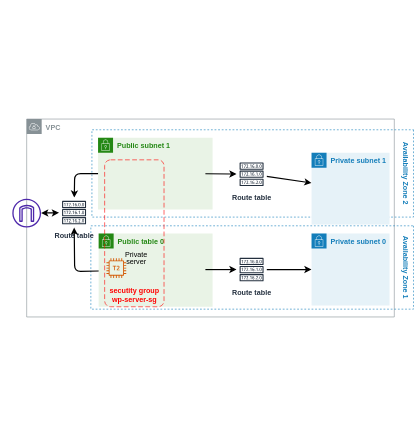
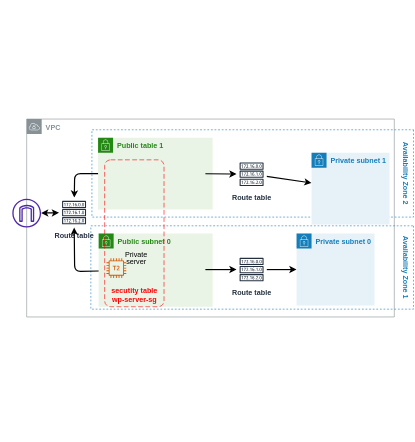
  <mxCell id="0" />
  <mxCell id="1" parent="0" />
- <mxCell id="2" value="Public subnet 1" style="points=[[0,0],[0.25,0],[0.5,0],[0.75,0],[1,0],[1,0.25],[1,0.5],[1,0.75],[1,1],[0.75,1],[0.5,1],[0.25,1],[0,1],[0,0.75],[0,0.5],[0,0.25]];outlineConnect=0;gradientColor=none;html=1;whiteSpace=wrap;fontSize=12;fontStyle=1;container=1;pointerEvents=0;collapsible=0;recursiveResize=0;shape=mxgraph.aws4.group;grIcon=mxgraph.aws4.group_security_group;grStroke=0;strokeColor=#248814;fillColor=#E9F3E6;verticalAlign=top;align=left;spacingLeft=30;fontColor=#248814;dashed=0;" parent="1" vertex="1"><mxGeometry x="163" y="229" width="191" height="120" as="geometry" /></mxCell>
+ <mxCell id="2" value="Public table 1" style="points=[[0,0],[0.25,0],[0.5,0],[0.75,0],[1,0],[1,0.25],[1,0.5],[1,0.75],[1,1],[0.75,1],[0.5,1],[0.25,1],[0,1],[0,0.75],[0,0.5],[0,0.25]];outlineConnect=0;gradientColor=none;html=1;whiteSpace=wrap;fontSize=12;fontStyle=1;container=1;pointerEvents=0;collapsible=0;recursiveResize=0;shape=mxgraph.aws4.group;grIcon=mxgraph.aws4.group_security_group;grStroke=0;strokeColor=#248814;fillColor=#E9F3E6;verticalAlign=top;align=left;spacingLeft=30;fontColor=#248814;dashed=0;" parent="1" vertex="1"><mxGeometry x="163" y="229" width="191" height="120" as="geometry" /></mxCell>
  <mxCell id="3" value="VPC" style="sketch=0;outlineConnect=0;gradientColor=none;html=1;whiteSpace=wrap;fontSize=12;fontStyle=1;shape=mxgraph.aws4.group;grIcon=mxgraph.aws4.group_vpc;strokeColor=#879196;fillColor=none;verticalAlign=top;align=left;spacingLeft=30;fontColor=#879196;dashed=0;" parent="1" vertex="1"><mxGeometry x="44" y="198" width="613" height="330" as="geometry" /></mxCell>
  <mxCell id="4" value="Availability Zone 2" style="fillColor=none;strokeColor=#147EBA;dashed=1;verticalAlign=top;fontStyle=1;fontColor=#147EBA;rotation=90;" parent="1" vertex="1"><mxGeometry x="348.07" y="20.56" width="145.63" height="536.25" as="geometry" /></mxCell>
  <mxCell id="5" value="Availability Zone 1" style="fillColor=none;strokeColor=#147EBA;dashed=1;verticalAlign=top;fontStyle=1;fontColor=#147EBA;rotation=90;" parent="1" vertex="1"><mxGeometry x="350.5" y="176.5" width="139" height="538" as="geometry" /></mxCell>
- <mxCell id="6" value="Public table 0" style="points=[[0,0],[0.25,0],[0.5,0],[0.75,0],[1,0],[1,0.25],[1,0.5],[1,0.75],[1,1],[0.75,1],[0.5,1],[0.25,1],[0,1],[0,0.75],[0,0.5],[0,0.25]];outlineConnect=0;gradientColor=none;html=1;whiteSpace=wrap;fontSize=12;fontStyle=1;container=1;pointerEvents=0;collapsible=0;recursiveResize=0;shape=mxgraph.aws4.group;grIcon=mxgraph.aws4.group_security_group;grStroke=0;strokeColor=#248814;fillColor=#E9F3E6;verticalAlign=top;align=left;spacingLeft=30;fontColor=#248814;dashed=0;" parent="1" vertex="1"><mxGeometry x="164" y="389" width="190" height="122" as="geometry" /></mxCell>
+ <mxCell id="6" value="Public subnet 0" style="points=[[0,0],[0.25,0],[0.5,0],[0.75,0],[1,0],[1,0.25],[1,0.5],[1,0.75],[1,1],[0.75,1],[0.5,1],[0.25,1],[0,1],[0,0.75],[0,0.5],[0,0.25]];outlineConnect=0;gradientColor=none;html=1;whiteSpace=wrap;fontSize=12;fontStyle=1;container=1;pointerEvents=0;collapsible=0;recursiveResize=0;shape=mxgraph.aws4.group;grIcon=mxgraph.aws4.group_security_group;grStroke=0;strokeColor=#248814;fillColor=#E9F3E6;verticalAlign=top;align=left;spacingLeft=30;fontColor=#248814;dashed=0;" parent="1" vertex="1"><mxGeometry x="164" y="389" width="190" height="122" as="geometry" /></mxCell>
  <mxCell id="7" value="" style="rounded=1;arcSize=10;dashed=1;strokeColor=#ff0000;fillColor=none;gradientColor=none;dashPattern=8 4;strokeWidth=1;fontStyle=1" parent="6" vertex="1"><mxGeometry x="10" y="-123" width="99" height="245" as="geometry" /></mxCell>
  <mxCell id="8" value="" style="sketch=0;outlineConnect=0;fontColor=#232F3E;gradientColor=none;fillColor=#D45B07;strokeColor=none;dashed=0;verticalLabelPosition=bottom;verticalAlign=top;align=center;html=1;fontSize=12;fontStyle=1;aspect=fixed;pointerEvents=1;shape=mxgraph.aws4.t2_instance;" parent="6" vertex="1"><mxGeometry x="13" y="41" width="33" height="33" as="geometry" /></mxCell>
- <mxCell id="9" value="secutity group &lt;br&gt;wp-server-sg" style="text;html=1;strokeColor=none;fillColor=none;align=center;verticalAlign=middle;whiteSpace=wrap;rounded=0;fontStyle=1;fontColor=#FF0000;" parent="6" vertex="1"><mxGeometry x="4.5" y="87" width="110" height="30" as="geometry" /></mxCell>
+ <mxCell id="9" value="secutity table &lt;br&gt;wp-server-sg" style="text;html=1;strokeColor=none;fillColor=none;align=center;verticalAlign=middle;whiteSpace=wrap;rounded=0;fontStyle=1;fontColor=#FF0000;" parent="6" vertex="1"><mxGeometry x="4.5" y="87" width="110" height="30" as="geometry" /></mxCell>
  <mxCell id="10" value="&lt;p style=&quot;line-height: 90%;&quot;&gt;&lt;span style=&quot;font-weight: normal;&quot;&gt;Private&lt;br&gt;server&lt;/span&gt;&lt;/p&gt;" style="text;html=1;strokeColor=none;fillColor=none;align=center;verticalAlign=middle;whiteSpace=wrap;rounded=0;fontStyle=1;fontColor=#000000;" vertex="1" parent="6"><mxGeometry x="33" y="26" width="60" height="30" as="geometry" /></mxCell>
  <mxCell id="11" value="" style="sketch=0;outlineConnect=0;fontColor=#232F3E;gradientColor=none;fillColor=#4D27AA;strokeColor=none;dashed=0;verticalLabelPosition=bottom;verticalAlign=top;align=center;html=1;fontSize=12;fontStyle=1;aspect=fixed;pointerEvents=1;shape=mxgraph.aws4.internet_gateway;" parent="1" vertex="1"><mxGeometry x="20" y="331" width="48" height="48" as="geometry" /></mxCell>
  <mxCell id="12" style="edgeStyle=none;html=1;strokeWidth=2;fontStyle=1;strokeColor=#000000;" parent="1" source="2" target="21" edge="1"><mxGeometry relative="1" as="geometry"><Array as="points"><mxPoint x="124" y="289" /></Array></mxGeometry></mxCell>
  <mxCell id="13" style="edgeStyle=none;html=1;strokeWidth=2;fontStyle=1;strokeColor=#000000;startArrow=classic;startFill=1;endArrow=none;endFill=0;" parent="1" source="14" target="20" edge="1"><mxGeometry relative="1" as="geometry" /></mxCell>
- <mxCell id="14" value="Private subnet 0" style="points=[[0,0],[0.25,0],[0.5,0],[0.75,0],[1,0],[1,0.25],[1,0.5],[1,0.75],[1,1],[0.75,1],[0.5,1],[0.25,1],[0,1],[0,0.75],[0,0.5],[0,0.25]];outlineConnect=0;gradientColor=none;html=1;whiteSpace=wrap;fontSize=12;fontStyle=1;container=1;pointerEvents=0;collapsible=0;recursiveResize=0;shape=mxgraph.aws4.group;grIcon=mxgraph.aws4.group_security_group;grStroke=0;strokeColor=#147EBA;fillColor=#E6F2F8;verticalAlign=top;align=left;spacingLeft=30;fontColor=#147EBA;dashed=0;" parent="1" vertex="1"><mxGeometry x="519" y="389" width="130" height="120" as="geometry" /></mxCell>
+ <mxCell id="14" value="Private subnet 0" style="points=[[0,0],[0.25,0],[0.5,0],[0.75,0],[1,0],[1,0.25],[1,0.5],[1,0.75],[1,1],[0.75,1],[0.5,1],[0.25,1],[0,1],[0,0.75],[0,0.5],[0,0.25]];outlineConnect=0;gradientColor=none;html=1;whiteSpace=wrap;fontSize=12;fontStyle=1;container=1;pointerEvents=0;collapsible=0;recursiveResize=0;shape=mxgraph.aws4.group;grIcon=mxgraph.aws4.group_security_group;grStroke=0;strokeColor=#147EBA;fillColor=#E6F2F8;verticalAlign=top;align=left;spacingLeft=30;fontColor=#147EBA;dashed=0;" parent="1" vertex="1"><mxGeometry x="494" y="389" width="130" height="120" as="geometry" /></mxCell>
  <mxCell id="15" style="edgeStyle=none;html=1;strokeWidth=2;fontStyle=1;strokeColor=#000000;startArrow=classic;startFill=1;endArrow=none;endFill=0;" parent="1" source="16" target="18" edge="1"><mxGeometry relative="1" as="geometry" /></mxCell>
  <mxCell id="16" value="Private subnet 1" style="points=[[0,0],[0.25,0],[0.5,0],[0.75,0],[1,0],[1,0.25],[1,0.5],[1,0.75],[1,1],[0.75,1],[0.5,1],[0.25,1],[0,1],[0,0.75],[0,0.5],[0,0.25]];outlineConnect=0;gradientColor=none;html=1;whiteSpace=wrap;fontSize=12;fontStyle=1;container=1;pointerEvents=0;collapsible=0;recursiveResize=0;shape=mxgraph.aws4.group;grIcon=mxgraph.aws4.group_security_group;grStroke=0;strokeColor=#147EBA;fillColor=#E6F2F8;verticalAlign=top;align=left;spacingLeft=30;fontColor=#147EBA;dashed=0;" parent="1" vertex="1"><mxGeometry x="519" y="254" width="130" height="120" as="geometry" /></mxCell>
  <mxCell id="17" style="edgeStyle=none;html=1;strokeWidth=2;fontStyle=1;strokeColor=#000000;startArrow=classic;startFill=1;endArrow=none;endFill=0;" parent="1" source="18" edge="1"><mxGeometry relative="1" as="geometry"><mxPoint x="342" y="289.238" as="targetPoint" /></mxGeometry></mxCell>
  <mxCell id="18" value="Route table" style="sketch=0;outlineConnect=0;fontColor=#232F3E;gradientColor=none;strokeColor=#232F3E;fillColor=#ffffff;dashed=0;verticalLabelPosition=bottom;verticalAlign=top;align=center;html=1;fontSize=12;fontStyle=1;aspect=fixed;shape=mxgraph.aws4.resourceIcon;resIcon=mxgraph.aws4.route_table;" parent="1" vertex="1"><mxGeometry x="394" y="265" width="50" height="50" as="geometry" /></mxCell>
  <mxCell id="19" style="edgeStyle=none;html=1;strokeWidth=2;fontStyle=1;strokeColor=#000000;startArrow=classic;startFill=1;endArrow=none;endFill=0;" parent="1" source="20" edge="1"><mxGeometry relative="1" as="geometry"><mxPoint x="342" y="449" as="targetPoint" /></mxGeometry></mxCell>
  <mxCell id="20" value="Route table" style="sketch=0;outlineConnect=0;fontColor=#232F3E;gradientColor=none;strokeColor=#232F3E;fillColor=#ffffff;dashed=0;verticalLabelPosition=bottom;verticalAlign=top;align=center;html=1;fontSize=12;fontStyle=1;aspect=fixed;shape=mxgraph.aws4.resourceIcon;resIcon=mxgraph.aws4.route_table;" parent="1" vertex="1"><mxGeometry x="394" y="424" width="50" height="50" as="geometry" /></mxCell>
  <mxCell id="21" value="Route table" style="sketch=0;outlineConnect=0;fontColor=#232F3E;gradientColor=none;strokeColor=#232F3E;fillColor=#ffffff;dashed=0;verticalLabelPosition=bottom;verticalAlign=top;align=center;html=1;fontSize=12;fontStyle=1;aspect=fixed;shape=mxgraph.aws4.resourceIcon;resIcon=mxgraph.aws4.route_table;" parent="1" vertex="1"><mxGeometry x="98" y="329" width="50" height="50" as="geometry" /></mxCell>
  <mxCell id="22" style="edgeStyle=none;html=1;strokeWidth=2;fontStyle=1;strokeColor=#000000;" parent="1" source="6" target="21" edge="1"><mxGeometry relative="1" as="geometry"><Array as="points"><mxPoint x="124" y="452" /></Array></mxGeometry></mxCell>
  <mxCell id="23" value="" style="endArrow=classic;html=1;strokeWidth=2;startArrow=classic;startFill=1;strokeColor=#000000;" parent="1" source="21" target="11" edge="1"><mxGeometry width="50" height="50" relative="1" as="geometry"><mxPoint x="284" y="369" as="sourcePoint" /><mxPoint x="334" y="319" as="targetPoint" /></mxGeometry></mxCell>
